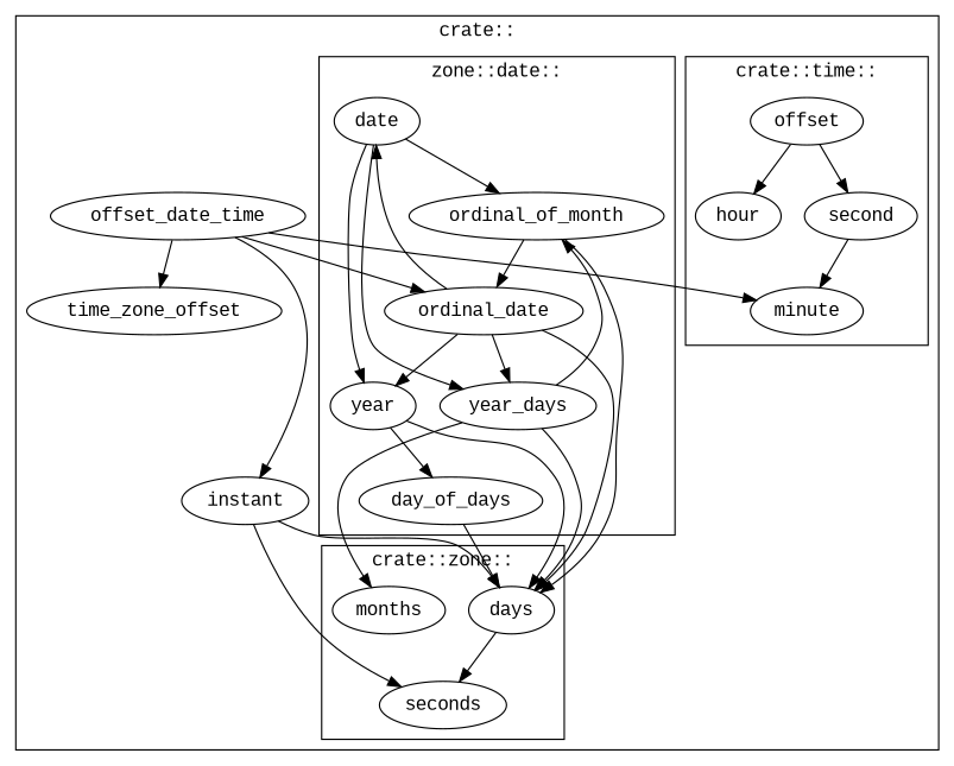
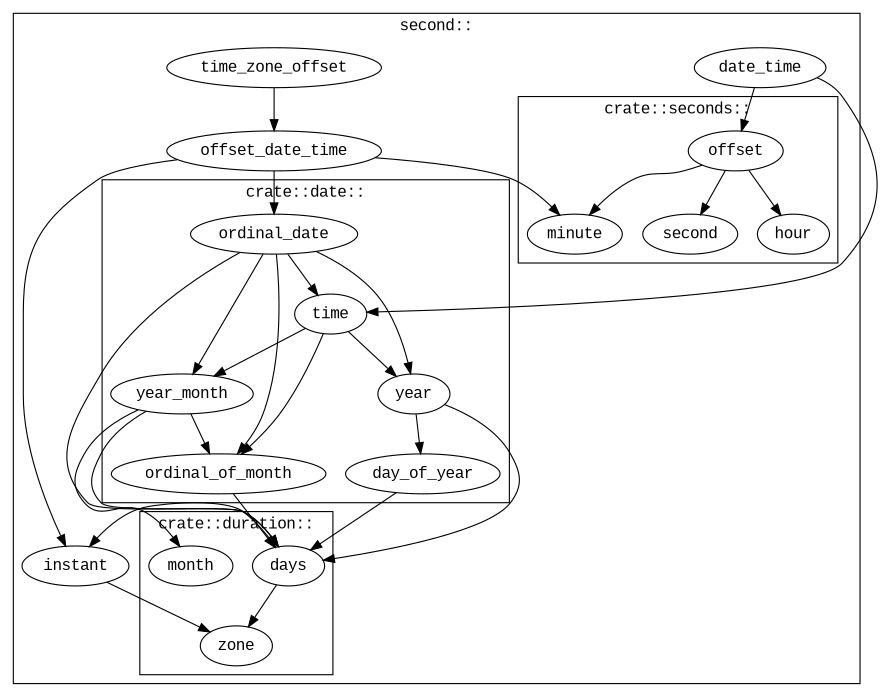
  digraph {
    fontname="Liberation Mono"
    node [fontname="Liberation Mono"]
    edge [fontname="Liberation Mono"]
-   date
+   date [label=time]
    n2 [label=ordinal_of_month]
-   day_of_year [label=day_of_days]
+   day_of_year
    ordinal_date
    year
-   year_month [label=year_days]
+   year_month
    days
-   months
-   seconds
+   months [label=month]
+   seconds [label=zone]
    hour
    minute
    second
    n13 [label=offset]
+   date_time
    instant
    offset_date_time
    time_zone_offset
    subgraph cluster_1 {
-     label="crate::"
+     label="second::"
+     date_time
      instant
      offset_date_time
      time_zone_offset
      subgraph cluster_2 {
-       label="zone::date::"
+       label="crate::date::"
        date
        n2
        day_of_year
        ordinal_date
        year
        year_month
      }
      subgraph cluster_3 {
-       label="crate::zone::"
+       label="crate::duration::"
        days
        months
        seconds
      }
      subgraph cluster_4 {
-       label="crate::time::"
+       label="crate::seconds::"
        hour
        minute
        second
        n13
      }
    }
    date -> n2
    date -> year
    date -> year_month
    n2 -> days
    day_of_year -> days
    ordinal_date -> date
-   n2 -> ordinal_date
+   ordinal_date -> n2
    ordinal_date -> year
    ordinal_date -> year_month
    ordinal_date -> days
    year -> day_of_year
    year -> days
    year_month -> n2
    year_month -> days
    year_month -> months
    days -> seconds
    n13 -> hour
-   second -> minute
+   n13 -> minute
    n13 -> second
-   instant -> days
+   date_time -> date
+   date_time -> n13
+   days -> instant
    instant -> seconds
    offset_date_time -> ordinal_date
    offset_date_time -> minute
    offset_date_time -> instant
-   offset_date_time -> time_zone_offset
+   time_zone_offset -> offset_date_time
  }
